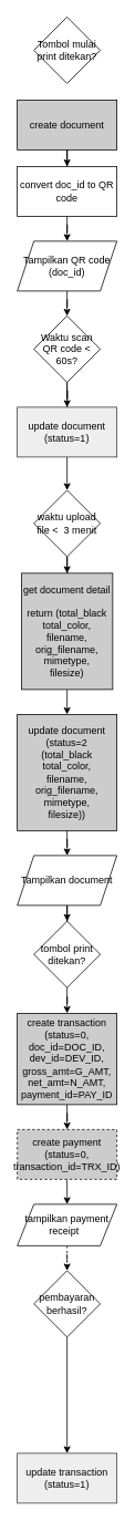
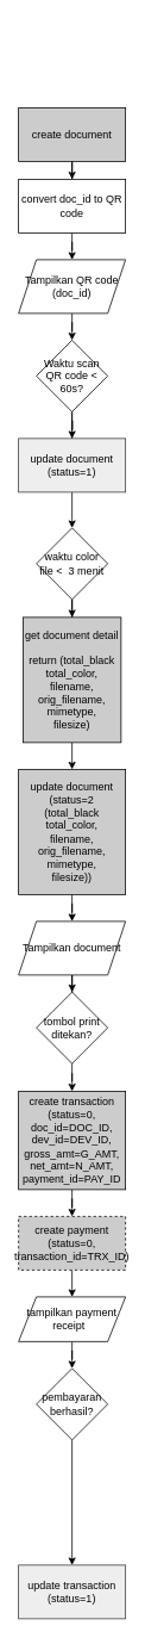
  <mxCell id="0" />
  <mxCell id="1" parent="0" />
- <mxCell id="2" value="Tombol mulai print ditekan?" style="rhombus;whiteSpace=wrap;html=1;" vertex="1" parent="1"><mxGeometry x="40" y="20" width="80" height="80" as="geometry" /></mxCell>
  <mxCell id="3" value="" style="edgeStyle=orthogonalEdgeStyle;rounded=0;orthogonalLoop=1;jettySize=auto;html=1;fontColor=#F8CECC;" edge="1" parent="1" source="4" target="6"><mxGeometry relative="1" as="geometry" /></mxCell>
  <mxCell id="4" value="create document" style="whiteSpace=wrap;html=1;fillColor=#CCCCCC;" vertex="1" parent="1"><mxGeometry x="20" y="120" width="120" height="60" as="geometry" /></mxCell>
  <mxCell id="5" value="" style="edgeStyle=orthogonalEdgeStyle;rounded=0;orthogonalLoop=1;jettySize=auto;html=1;fontColor=#F8CECC;" edge="1" parent="1" source="6" target="8"><mxGeometry relative="1" as="geometry" /></mxCell>
  <mxCell id="6" value="convert doc_id to QR code" style="whiteSpace=wrap;html=1;fillColor=#FFFFFF;" vertex="1" parent="1"><mxGeometry x="20" y="200" width="120" height="60" as="geometry" /></mxCell>
  <mxCell id="7" value="" style="edgeStyle=orthogonalEdgeStyle;rounded=0;orthogonalLoop=1;jettySize=auto;html=1;fontColor=#F8CECC;" edge="1" parent="1" source="8" target="11"><mxGeometry relative="1" as="geometry" /></mxCell>
  <mxCell id="8" value="Tampilkan QR code (doc_id)" style="shape=parallelogram;perimeter=parallelogramPerimeter;whiteSpace=wrap;html=1;fixedSize=1;fillColor=#FFFFFF;" vertex="1" parent="1"><mxGeometry x="20" y="290" width="120" height="60" as="geometry" /></mxCell>
  <mxCell id="9" value="" style="edgeStyle=orthogonalEdgeStyle;rounded=0;orthogonalLoop=1;jettySize=auto;html=1;fontColor=#F8CECC;startArrow=none;" edge="1" parent="1" source="18" target="13"><mxGeometry relative="1" as="geometry" /></mxCell>
  <mxCell id="10" value="" style="edgeStyle=orthogonalEdgeStyle;rounded=0;orthogonalLoop=1;jettySize=auto;html=1;fontColor=#F8CECC;" edge="1" parent="1" source="11" target="18"><mxGeometry relative="1" as="geometry" /></mxCell>
  <mxCell id="11" value="Waktu scan QR code &amp;lt; 60s?" style="rhombus;whiteSpace=wrap;html=1;fillColor=#FFFFFF;" vertex="1" parent="1"><mxGeometry x="40" y="380" width="80" height="80" as="geometry" /></mxCell>
  <mxCell id="12" value="" style="edgeStyle=orthogonalEdgeStyle;rounded=0;orthogonalLoop=1;jettySize=auto;html=1;fontColor=#F8CECC;entryX=0.5;entryY=0;entryDx=0;entryDy=0;" edge="1" parent="1" source="13" target="23"><mxGeometry relative="1" as="geometry" /></mxCell>
- <mxCell id="13" value="waktu upload file &amp;lt;&amp;nbsp; 3 menit" style="rhombus;whiteSpace=wrap;html=1;fillColor=#FFFFFF;" vertex="1" parent="1"><mxGeometry x="40" y="590" width="80" height="80" as="geometry" /></mxCell>
+ <mxCell id="13" value="waktu color file &amp;lt;&amp;nbsp; 3 menit" style="rhombus;whiteSpace=wrap;html=1;fillColor=#FFFFFF;" vertex="1" parent="1"><mxGeometry x="40" y="590" width="80" height="80" as="geometry" /></mxCell>
  <mxCell id="14" value="" style="edgeStyle=orthogonalEdgeStyle;rounded=0;orthogonalLoop=1;jettySize=auto;html=1;fontColor=#F8CECC;entryX=0.5;entryY=0;entryDx=0;entryDy=0;" edge="1" parent="1" source="15" target="25"><mxGeometry relative="1" as="geometry"><mxPoint x="80" y="1020" as="targetPoint" /></mxGeometry></mxCell>
  <mxCell id="15" value="update document (status=2&lt;br&gt;(total_black&lt;br&gt;total_color,&lt;br&gt;filename,&lt;br&gt;orig_filename,&lt;br&gt;mimetype,&lt;br&gt;filesize))" style="whiteSpace=wrap;html=1;fillColor=#CCCCCC;" vertex="1" parent="1"><mxGeometry x="20" y="860" width="120" height="140" as="geometry" /></mxCell>
- <mxCell id="16" value="" style="edgeStyle=orthogonalEdgeStyle;rounded=0;orthogonalLoop=1;jettySize=auto;html=1;fontColor=#F8CECC;dashed=1;" edge="1" parent="1" source="17" target="29"><mxGeometry relative="1" as="geometry" /></mxCell>
+ <mxCell id="16" value="" style="edgeStyle=orthogonalEdgeStyle;rounded=0;orthogonalLoop=1;jettySize=auto;html=1;fontColor=#F8CECC;" edge="1" parent="1" source="17" target="29"><mxGeometry relative="1" as="geometry" /></mxCell>
  <mxCell id="17" value="tampilkan payment receipt&amp;nbsp;&amp;nbsp;" style="shape=parallelogram;perimeter=parallelogramPerimeter;whiteSpace=wrap;html=1;fixedSize=1;fillColor=#FFFFFF;" vertex="1" parent="1"><mxGeometry x="20" y="1450" width="120" height="50" as="geometry" /></mxCell>
  <mxCell id="18" value="update document&lt;br&gt;(status=1)" style="whiteSpace=wrap;html=1;fillColor=#eeeeee;strokeColor=#36393d;" vertex="1" parent="1"><mxGeometry x="20" y="490" width="120" height="60" as="geometry" /></mxCell>
  <mxCell id="19" value="" style="edgeStyle=orthogonalEdgeStyle;rounded=0;orthogonalLoop=1;jettySize=auto;html=1;fontColor=#F8CECC;endArrow=none;" edge="1" parent="1" source="11" target="18"><mxGeometry relative="1" as="geometry"><mxPoint x="80" y="460" as="sourcePoint" /><mxPoint x="80" y="590" as="targetPoint" /></mxGeometry></mxCell>
  <mxCell id="20" value="" style="edgeStyle=orthogonalEdgeStyle;rounded=0;orthogonalLoop=1;jettySize=auto;html=1;fontColor=#F8CECC;" edge="1" parent="1" source="21" target="32"><mxGeometry relative="1" as="geometry" /></mxCell>
  <mxCell id="21" value="create transaction&lt;br&gt;(status=0, doc_id=DOC_ID, dev_id=DEV_ID, gross_amt=G_AMT, net_amt=N_AMT,&lt;br&gt;payment_id=PAY_ID" style="whiteSpace=wrap;html=1;fillColor=#CCCCCC;" vertex="1" parent="1"><mxGeometry x="20" y="1220" width="120" height="110" as="geometry" /></mxCell>
  <mxCell id="22" style="edgeStyle=orthogonalEdgeStyle;rounded=0;orthogonalLoop=1;jettySize=auto;html=1;exitX=0.5;exitY=1;exitDx=0;exitDy=0;entryX=0.5;entryY=0;entryDx=0;entryDy=0;fontColor=#F8CECC;" edge="1" parent="1" source="23" target="15"><mxGeometry relative="1" as="geometry" /></mxCell>
  <mxCell id="23" value="get document detail&lt;br&gt;&amp;nbsp;&lt;br&gt;return (total_black&lt;br&gt;total_color,&lt;br&gt;filename,&lt;br&gt;orig_filename,&lt;br&gt;mimetype,&lt;br&gt;filesize)" style="whiteSpace=wrap;html=1;fillColor=#CCCCCC;" vertex="1" parent="1"><mxGeometry x="25" y="690" width="110" height="140" as="geometry" /></mxCell>
  <mxCell id="24" value="" style="edgeStyle=orthogonalEdgeStyle;rounded=0;orthogonalLoop=1;jettySize=auto;html=1;fontColor=#F8CECC;" edge="1" parent="1" source="25" target="27"><mxGeometry relative="1" as="geometry" /></mxCell>
  <mxCell id="25" value="Tampilkan document" style="shape=parallelogram;perimeter=parallelogramPerimeter;whiteSpace=wrap;html=1;fixedSize=1;" vertex="1" parent="1"><mxGeometry x="20" y="1030" width="120" height="60" as="geometry" /></mxCell>
  <mxCell id="26" value="" style="edgeStyle=orthogonalEdgeStyle;rounded=0;orthogonalLoop=1;jettySize=auto;html=1;fontColor=#F8CECC;" edge="1" parent="1" source="27" target="21"><mxGeometry relative="1" as="geometry" /></mxCell>
  <mxCell id="27" value="tombol print ditekan?" style="rhombus;whiteSpace=wrap;html=1;" vertex="1" parent="1"><mxGeometry x="40" y="1109" width="80" height="80" as="geometry" /></mxCell>
  <mxCell id="28" value="" style="edgeStyle=orthogonalEdgeStyle;rounded=0;orthogonalLoop=1;jettySize=auto;html=1;fontColor=#F8CECC;" edge="1" parent="1" source="29" target="30"><mxGeometry relative="1" as="geometry" /></mxCell>
  <mxCell id="29" value="pembayaran berhasil?" style="rhombus;whiteSpace=wrap;html=1;fillColor=#FFFFFF;" vertex="1" parent="1"><mxGeometry x="40" y="1530" width="80" height="80" as="geometry" /></mxCell>
  <mxCell id="30" value="update transaction&lt;br&gt;(status=1)" style="whiteSpace=wrap;html=1;fillColor=#eeeeee;strokeColor=#36393d;" vertex="1" parent="1"><mxGeometry x="20" y="1750" width="120" height="60" as="geometry" /></mxCell>
  <mxCell id="31" style="edgeStyle=orthogonalEdgeStyle;rounded=0;orthogonalLoop=1;jettySize=auto;html=1;exitX=0.5;exitY=1;exitDx=0;exitDy=0;entryX=0.5;entryY=0;entryDx=0;entryDy=0;fontColor=#F8CECC;" edge="1" parent="1" source="32" target="17"><mxGeometry relative="1" as="geometry" /></mxCell>
  <mxCell id="32" value="create payment&lt;br&gt;(status=0,&lt;br&gt;transaction_id=TRX_ID)" style="whiteSpace=wrap;html=1;fillColor=#CCCCCC;dashed=1;" vertex="1" parent="1"><mxGeometry x="20" y="1360" width="120" height="60" as="geometry" /></mxCell>
